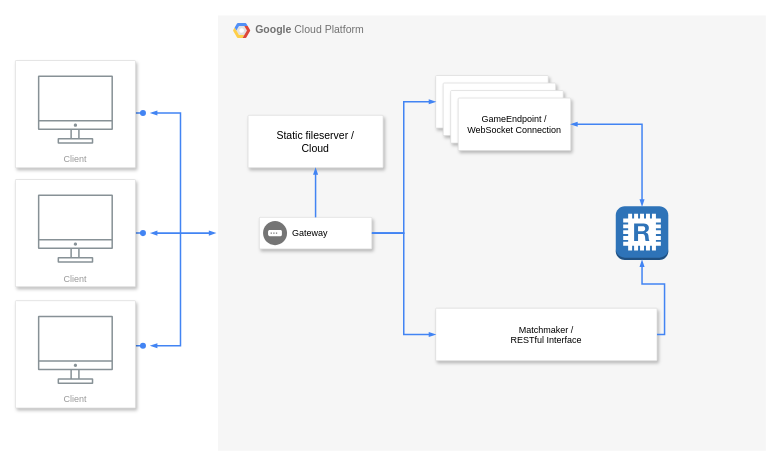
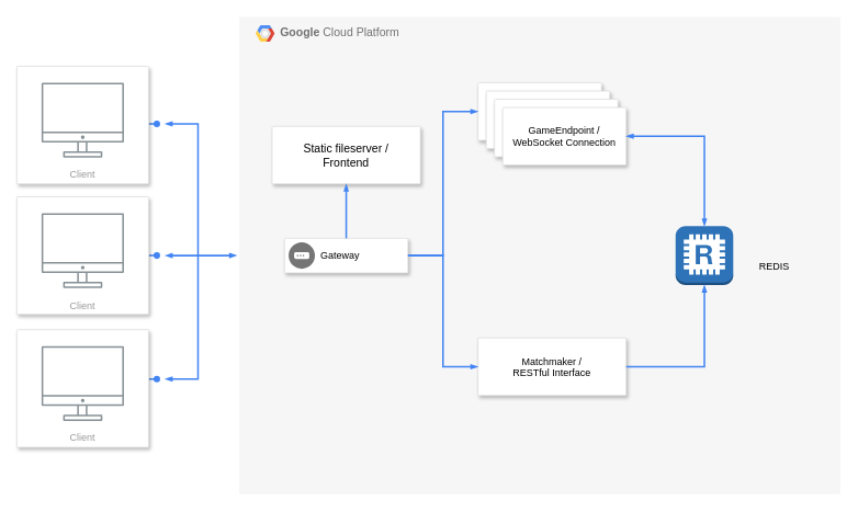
  <mxCell id="0" />
  <mxCell id="1" parent="0" />
  <mxCell id="2" value="&lt;b&gt;Google &lt;/b&gt;Cloud Platform" style="fillColor=#F6F6F6;strokeColor=none;shadow=0;gradientColor=none;fontSize=14;align=left;spacing=10;fontColor=#717171;9E9E9E;verticalAlign=top;spacingTop=-4;fontStyle=0;spacingLeft=40;html=1;" parent="1" vertex="1"><mxGeometry x="290" y="20" width="730" height="580" as="geometry" /></mxCell>
  <mxCell id="3" value="" style="shape=mxgraph.gcp2.google_cloud_platform;fillColor=#F6F6F6;strokeColor=none;shadow=0;gradientColor=none;" parent="2" vertex="1"><mxGeometry width="23" height="20" relative="1" as="geometry"><mxPoint x="20" y="10" as="offset" /></mxGeometry></mxCell>
  <mxCell id="4" value="" style="outlineConnect=0;dashed=0;verticalLabelPosition=bottom;verticalAlign=top;align=center;html=1;shape=mxgraph.aws3.redis;fillColor=#2E73B8;gradientColor=none;strokeColor=#CCCCCC;" vertex="1" parent="2"><mxGeometry x="530" y="254.25" width="70" height="71.5" as="geometry" /></mxCell>
- <mxCell id="5" value="Matchmaker /&#10;RESTful Interface" style="strokeColor=#dddddd;shadow=1;strokeWidth=1;rounded=1;absoluteArcSize=1;arcSize=2;" vertex="1" parent="2"><mxGeometry x="290" y="390" width="295" height="70" as="geometry" /></mxCell>
+ <mxCell id="5" value="Matchmaker /&#10;RESTful Interface" style="strokeColor=#dddddd;shadow=1;strokeWidth=1;rounded=1;absoluteArcSize=1;arcSize=2;" vertex="1" parent="2"><mxGeometry x="290" y="390" width="180" height="70" as="geometry" /></mxCell>
  <mxCell id="6" value="" style="strokeColor=#dddddd;shadow=1;strokeWidth=1;rounded=1;absoluteArcSize=1;arcSize=2;" vertex="1" parent="2"><mxGeometry x="290" y="80" width="150" height="70" as="geometry" /></mxCell>
  <mxCell id="7" value="" style="strokeColor=#dddddd;shadow=1;strokeWidth=1;rounded=1;absoluteArcSize=1;arcSize=2;" vertex="1" parent="2"><mxGeometry x="300" y="90" width="150" height="70" as="geometry" /></mxCell>
  <mxCell id="8" value="" style="strokeColor=#dddddd;shadow=1;strokeWidth=1;rounded=1;absoluteArcSize=1;arcSize=2;" vertex="1" parent="2"><mxGeometry x="310" y="100" width="150" height="70" as="geometry" /></mxCell>
  <mxCell id="9" value="GameEndpoint /&#10;WebSocket Connection" style="strokeColor=#dddddd;shadow=1;strokeWidth=1;rounded=1;absoluteArcSize=1;arcSize=2;" vertex="1" parent="2"><mxGeometry x="320" y="110" width="150" height="70" as="geometry" /></mxCell>
  <mxCell id="10" value="" style="edgeStyle=orthogonalEdgeStyle;fontSize=12;html=1;endArrow=blockThin;endFill=1;rounded=0;strokeWidth=2;endSize=4;startSize=4;dashed=0;strokeColor=#4284F3;exitX=1;exitY=0.5;exitDx=0;exitDy=0;entryX=0.5;entryY=0;entryDx=0;entryDy=0;entryPerimeter=0;orthogonalLoop=0;startArrow=blockThin;startFill=1;" edge="1" parent="2" source="9" target="4"><mxGeometry width="100" relative="1" as="geometry"><mxPoint x="440" y="156" as="sourcePoint" /><mxPoint x="540" y="156" as="targetPoint" /></mxGeometry></mxCell>
  <mxCell id="11" value="" style="edgeStyle=orthogonalEdgeStyle;fontSize=12;html=1;endArrow=blockThin;endFill=1;rounded=0;strokeWidth=2;endSize=4;startSize=4;dashed=0;strokeColor=#4284F3;exitX=1;exitY=0.5;exitDx=0;exitDy=0;entryX=0.5;entryY=1;entryDx=0;entryDy=0;entryPerimeter=0;" edge="1" parent="2" source="5" target="4"><mxGeometry width="100" relative="1" as="geometry"><mxPoint x="400" y="430" as="sourcePoint" /><mxPoint x="500" y="430" as="targetPoint" /></mxGeometry></mxCell>
  <mxCell id="12" value="" style="edgeStyle=elbowEdgeStyle;fontSize=12;html=1;endArrow=oval;endFill=1;rounded=0;strokeWidth=2;endSize=6;startSize=4;dashed=0;strokeColor=#4284F3;elbow=vertical;" parent="1" edge="1"><mxGeometry width="100" relative="1" as="geometry"><mxPoint x="180" y="149.953" as="sourcePoint" /><mxPoint x="190" y="150" as="targetPoint" /></mxGeometry></mxCell>
  <mxCell id="13" value="" style="edgeStyle=elbowEdgeStyle;fontSize=12;html=1;endArrow=oval;endFill=1;rounded=0;strokeWidth=2;endSize=6;startSize=4;dashed=0;strokeColor=#4284F3;elbow=vertical;" parent="1" edge="1"><mxGeometry width="100" relative="1" as="geometry"><mxPoint x="180" y="309.94" as="sourcePoint" /><mxPoint x="190" y="310" as="targetPoint" /></mxGeometry></mxCell>
  <mxCell id="14" value="" style="edgeStyle=elbowEdgeStyle;fontSize=12;html=1;endArrow=oval;endFill=1;rounded=0;strokeWidth=2;endSize=6;startSize=4;dashed=0;strokeColor=#4284F3;elbow=vertical;" parent="1" edge="1"><mxGeometry width="100" relative="1" as="geometry"><mxPoint x="180" y="459.989" as="sourcePoint" /><mxPoint x="190" y="460" as="targetPoint" /><Array as="points" /></mxGeometry></mxCell>
  <mxCell id="15" value="" style="edgeStyle=orthogonalEdgeStyle;fontSize=12;html=1;endArrow=blockThin;endFill=1;rounded=0;strokeWidth=2;endSize=4;startSize=4;dashed=0;strokeColor=#4284F3;startArrow=blockThin;startFill=1;" parent="1" edge="1"><mxGeometry width="100" relative="1" as="geometry"><mxPoint x="200" y="310" as="sourcePoint" /><mxPoint x="287" y="310" as="targetPoint" /><Array as="points"><mxPoint x="240" y="310" /><mxPoint x="240" y="310" /></Array></mxGeometry></mxCell>
  <mxCell id="16" value="" style="fontSize=12;html=1;endArrow=blockThin;endFill=1;rounded=0;strokeWidth=2;endSize=4;startSize=4;dashed=0;strokeColor=#4284F3;startArrow=blockThin;startFill=1;edgeStyle=orthogonalEdgeStyle;" parent="1" edge="1"><mxGeometry width="100" relative="1" as="geometry"><mxPoint x="200" y="150" as="sourcePoint" /><mxPoint x="200" y="460" as="targetPoint" /><Array as="points"><mxPoint x="240" y="150" /><mxPoint x="240" y="460" /></Array></mxGeometry></mxCell>
  <mxCell id="17" value="Client" style="strokeColor=#dddddd;fillColor=#ffffff;shadow=1;strokeWidth=1;rounded=1;absoluteArcSize=1;arcSize=2;labelPosition=center;verticalLabelPosition=middle;align=center;verticalAlign=bottom;spacingLeft=0;fontColor=#999999;fontSize=12;whiteSpace=wrap;spacingBottom=2;html=1;" parent="1" vertex="1"><mxGeometry x="20" y="80" width="160" height="143" as="geometry" /></mxCell>
  <mxCell id="18" value="" style="outlineConnect=0;gradientColor=none;fontColor=#545B64;strokeColor=none;fillColor=#879196;dashed=0;verticalLabelPosition=bottom;verticalAlign=top;align=center;html=1;fontSize=12;fontStyle=0;aspect=fixed;shape=mxgraph.aws4.illustration_desktop;pointerEvents=1" vertex="1" parent="1"><mxGeometry x="50" y="100" width="100" height="91" as="geometry" /></mxCell>
  <mxCell id="19" value="Client" style="strokeColor=#dddddd;fillColor=#ffffff;shadow=1;strokeWidth=1;rounded=1;absoluteArcSize=1;arcSize=2;labelPosition=center;verticalLabelPosition=middle;align=center;verticalAlign=bottom;spacingLeft=0;fontColor=#999999;fontSize=12;whiteSpace=wrap;spacingBottom=2;html=1;" vertex="1" parent="1"><mxGeometry x="20" y="238.5" width="160" height="143" as="geometry" /></mxCell>
  <mxCell id="20" value="" style="outlineConnect=0;gradientColor=none;fontColor=#545B64;strokeColor=none;fillColor=#879196;dashed=0;verticalLabelPosition=bottom;verticalAlign=top;align=center;html=1;fontSize=12;fontStyle=0;aspect=fixed;shape=mxgraph.aws4.illustration_desktop;pointerEvents=1" vertex="1" parent="1"><mxGeometry x="50" y="258.5" width="100" height="91" as="geometry" /></mxCell>
  <mxCell id="21" value="Client" style="strokeColor=#dddddd;fillColor=#ffffff;shadow=1;strokeWidth=1;rounded=1;absoluteArcSize=1;arcSize=2;labelPosition=center;verticalLabelPosition=middle;align=center;verticalAlign=bottom;spacingLeft=0;fontColor=#999999;fontSize=12;whiteSpace=wrap;spacingBottom=2;html=1;" vertex="1" parent="1"><mxGeometry x="20" y="400" width="160" height="143" as="geometry" /></mxCell>
  <mxCell id="22" value="" style="outlineConnect=0;gradientColor=none;fontColor=#545B64;strokeColor=none;fillColor=#879196;dashed=0;verticalLabelPosition=bottom;verticalAlign=top;align=center;html=1;fontSize=12;fontStyle=0;aspect=fixed;shape=mxgraph.aws4.illustration_desktop;pointerEvents=1" vertex="1" parent="1"><mxGeometry x="50" y="420" width="100" height="91" as="geometry" /></mxCell>
  <mxCell id="23" value="" style="strokeColor=#dddddd;shadow=1;strokeWidth=1;rounded=1;absoluteArcSize=1;arcSize=2;" vertex="1" parent="1"><mxGeometry x="345" y="289" width="150" height="42" as="geometry" /></mxCell>
  <mxCell id="24" value="Gateway" style="dashed=0;connectable=0;html=1;fillColor=#757575;strokeColor=none;shape=mxgraph.gcp2.gateway;part=1;labelPosition=right;verticalLabelPosition=middle;align=left;verticalAlign=middle;spacingLeft=5;fontSize=12;" vertex="1" parent="23"><mxGeometry y="0.5" width="32" height="32" relative="1" as="geometry"><mxPoint x="5" y="-16" as="offset" /></mxGeometry></mxCell>
  <mxCell id="25" value="" style="edgeStyle=orthogonalEdgeStyle;fontSize=12;html=1;endArrow=blockThin;endFill=1;rounded=0;strokeWidth=2;endSize=4;startSize=4;dashed=0;strokeColor=#4284F3;exitX=1;exitY=0.5;exitDx=0;exitDy=0;entryX=0;entryY=0.5;entryDx=0;entryDy=0;" edge="1" parent="1" source="23" target="6"><mxGeometry width="100" relative="1" as="geometry"><mxPoint x="440" y="330" as="sourcePoint" /><mxPoint x="540" y="330" as="targetPoint" /></mxGeometry></mxCell>
  <mxCell id="26" value="" style="edgeStyle=orthogonalEdgeStyle;fontSize=12;html=1;endArrow=blockThin;endFill=1;rounded=0;strokeWidth=2;endSize=4;startSize=4;dashed=0;strokeColor=#4284F3;exitX=1;exitY=0.5;exitDx=0;exitDy=0;entryX=0;entryY=0.5;entryDx=0;entryDy=0;" edge="1" parent="1" source="23" target="5"><mxGeometry width="100" relative="1" as="geometry"><mxPoint x="440" y="330" as="sourcePoint" /><mxPoint x="540" y="330" as="targetPoint" /></mxGeometry></mxCell>
- <mxCell id="28" value="Static fileserver / &#10;Cloud" style="strokeColor=#dddddd;shadow=1;strokeWidth=1;rounded=1;absoluteArcSize=1;arcSize=2;fontSize=14;" vertex="1" parent="1"><mxGeometry x="330" y="153" width="180" height="70" as="geometry" /></mxCell>
+ <mxCell id="27" value="REDIS" style="text;html=1;strokeColor=none;fillColor=none;align=center;verticalAlign=middle;whiteSpace=wrap;rounded=0;" vertex="1" parent="1"><mxGeometry x="920" y="314" width="40" height="20" as="geometry" /></mxCell>
+ <mxCell id="28" value="Static fileserver / &#10;Frontend" style="strokeColor=#dddddd;shadow=1;strokeWidth=1;rounded=1;absoluteArcSize=1;arcSize=2;fontSize=14;" vertex="1" parent="1"><mxGeometry x="330" y="153" width="180" height="70" as="geometry" /></mxCell>
  <mxCell id="29" value="" style="edgeStyle=orthogonalEdgeStyle;fontSize=12;html=1;endArrow=blockThin;endFill=1;rounded=0;strokeWidth=2;endSize=4;startSize=4;dashed=0;strokeColor=#4284F3;exitX=0.5;exitY=0;exitDx=0;exitDy=0;entryX=0.5;entryY=1;entryDx=0;entryDy=0;" edge="1" parent="1" source="23" target="28"><mxGeometry width="100" relative="1" as="geometry"><mxPoint x="420" y="280" as="sourcePoint" /><mxPoint x="520" y="280" as="targetPoint" /></mxGeometry></mxCell>
